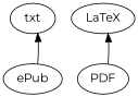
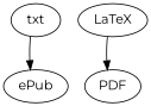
  digraph {
    fontname=Montserrat
    node [fontname=Montserrat]
    edge [fontname=Montserrat]
    txt
    ePub
    LaTeX
    PDF
-   ePub -> txt
-   PDF -> LaTeX
+   txt -> ePub
+   LaTeX -> PDF
  }
